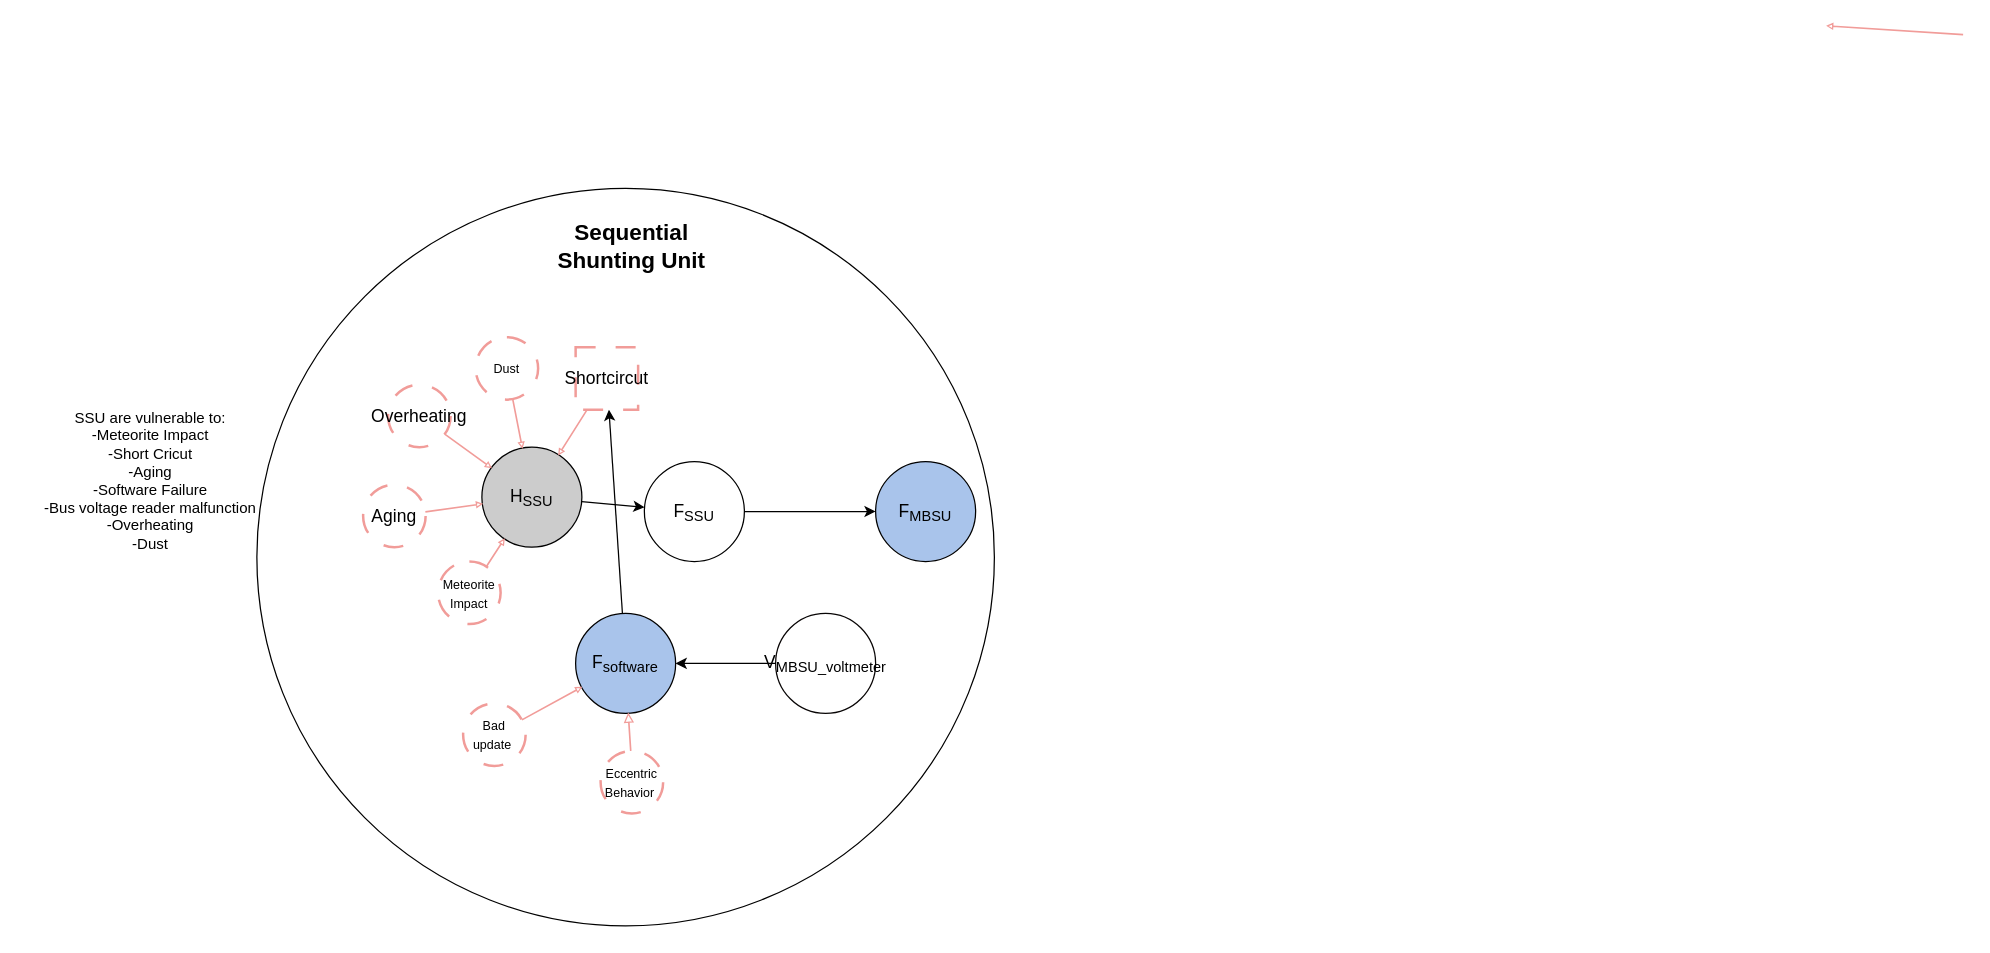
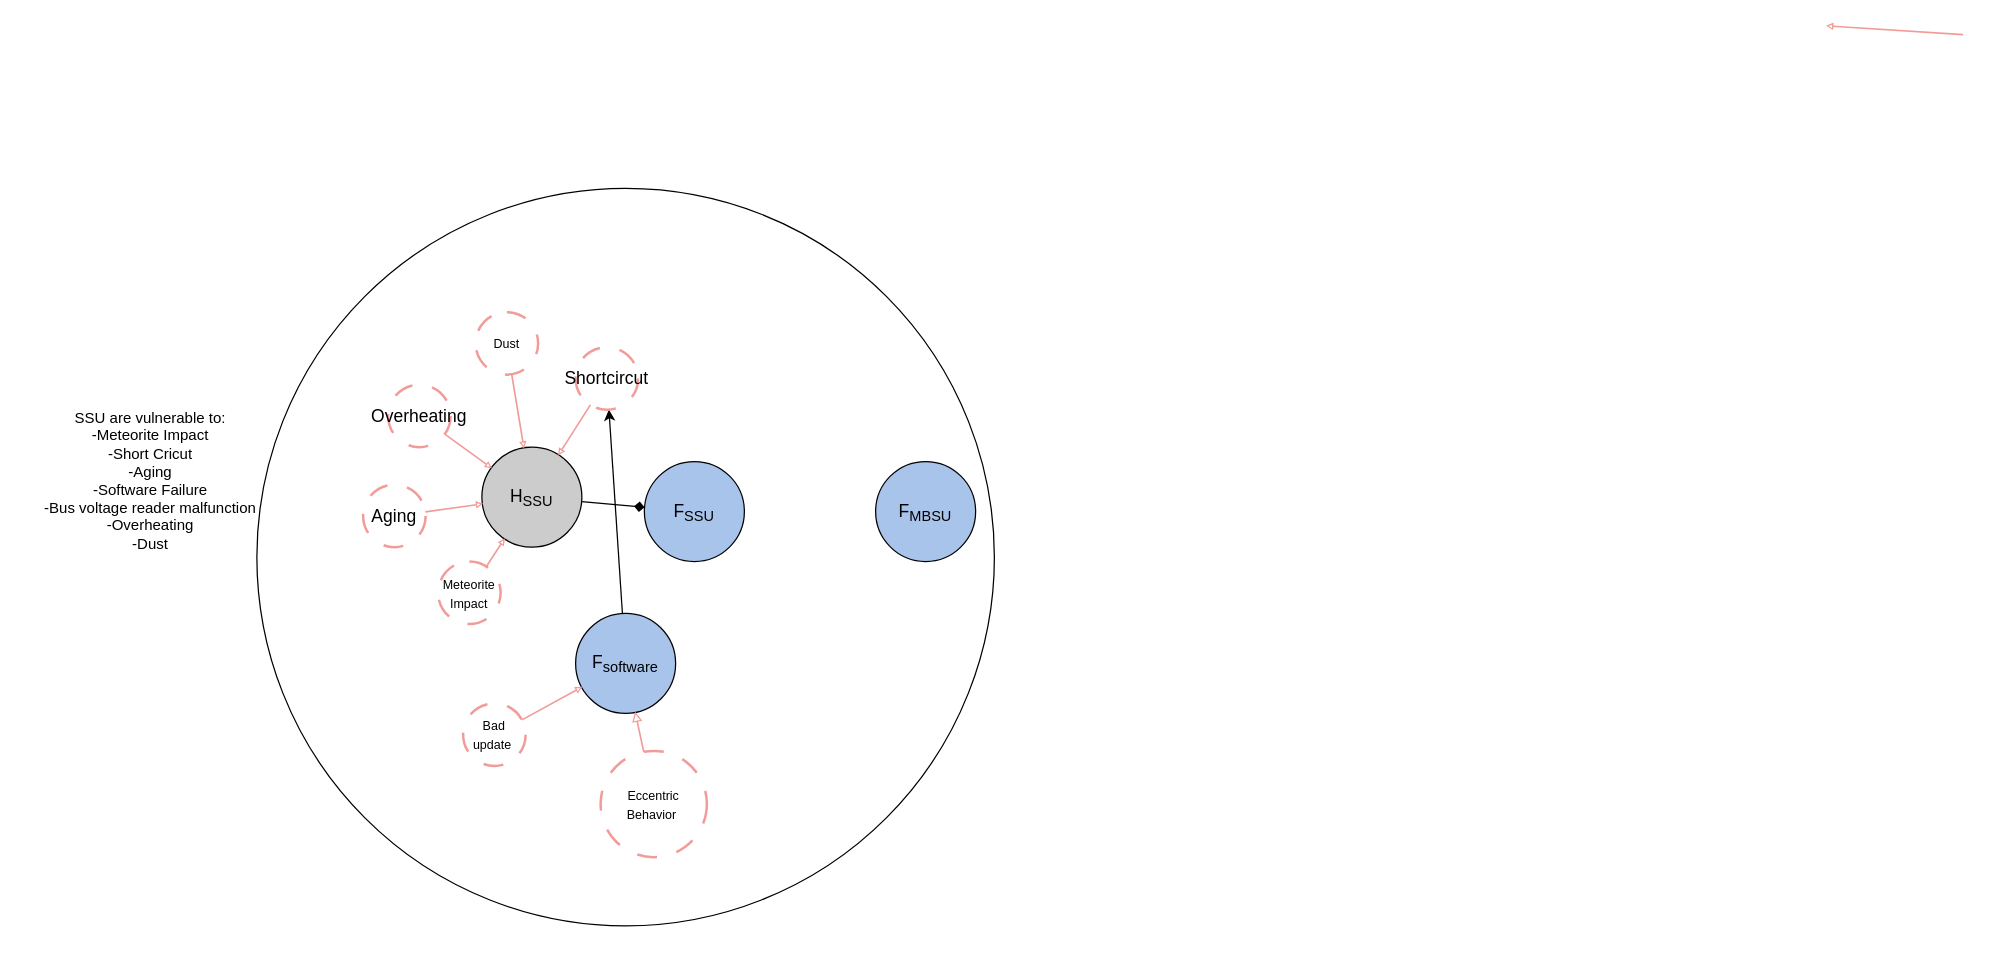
  <mxCell id="0" />
  <mxCell id="1" parent="0" />
  <mxCell id="2" value="" style="ellipse;whiteSpace=wrap;html=1;aspect=fixed;" vertex="1" parent="1"><mxGeometry x="205" y="150" width="590" height="590" as="geometry" /></mxCell>
  <mxCell id="3" value="SSU are vulnerable to:&lt;br&gt;-Meteorite Impact&lt;br&gt;-Short Cricut&lt;br&gt;-Aging&lt;br&gt;-Software Failure&lt;br&gt;-Bus voltage reader malfunction&lt;br&gt;-Overheating&lt;br&gt;-Dust" style="text;html=1;strokeColor=none;fillColor=none;align=center;verticalAlign=middle;whiteSpace=wrap;rounded=0;" vertex="1" parent="1"><mxGeometry x="20" y="368.5" width="200" height="30" as="geometry" /></mxCell>
  <mxCell id="4" value="" style="shape=flexArrow;endArrow=classic;html=1;rounded=0;exitX=0;exitY=0.5;exitDx=0;exitDy=0;width=0.323;endSize=1.065;endWidth=2.981;strokeColor=#F19C99;entryX=1.02;entryY=0.76;entryDx=0;entryDy=0;entryPerimeter=0;" edge="1" parent="1"><mxGeometry width="50" height="50" relative="1" as="geometry"><mxPoint x="1570" y="27" as="sourcePoint" /><mxPoint x="1461" y="20" as="targetPoint" /></mxGeometry></mxCell>
- <mxCell id="5" value="&lt;font style=&quot;font-size: 14px;&quot;&gt;F&lt;sub&gt;SSU&lt;/sub&gt;&lt;/font&gt;" style="ellipse;whiteSpace=wrap;html=1;aspect=fixed;fillColor=#ffffff;" vertex="1" parent="1"><mxGeometry x="515" y="368.5" width="80" height="80" as="geometry" /></mxCell>
+ <mxCell id="5" value="&lt;font style=&quot;font-size: 14px;&quot;&gt;F&lt;sub&gt;SSU&lt;/sub&gt;&lt;/font&gt;" style="ellipse;whiteSpace=wrap;html=1;aspect=fixed;fillColor=#A9C4EB;" vertex="1" parent="1"><mxGeometry x="515" y="368.5" width="80" height="80" as="geometry" /></mxCell>
  <mxCell id="6" value="&lt;font style=&quot;font-size: 14px;&quot;&gt;F&lt;sub&gt;MBSU&lt;/sub&gt;&lt;/font&gt;" style="ellipse;whiteSpace=wrap;html=1;aspect=fixed;fillColor=#A9C4EB;" vertex="1" parent="1"><mxGeometry x="700" y="368.5" width="80" height="80" as="geometry" /></mxCell>
  <mxCell id="7" value="&lt;font style=&quot;font-size: 14px;&quot;&gt;H&lt;sub&gt;SSU&lt;/sub&gt;&lt;/font&gt;" style="ellipse;whiteSpace=wrap;html=1;aspect=fixed;fillColor=#CCCCCC;" vertex="1" parent="1"><mxGeometry x="385" y="357" width="80" height="80" as="geometry" /></mxCell>
  <mxCell id="8" value="&lt;font style=&quot;font-size: 14px;&quot;&gt;Aging&lt;/font&gt;" style="ellipse;whiteSpace=wrap;html=1;aspect=fixed;fillColor=#FFFFFF;strokeColor=#F19C99;strokeWidth=2;dashed=1;dashPattern=8 8;" vertex="1" parent="1"><mxGeometry x="290" y="387" width="50" height="50" as="geometry" /></mxCell>
  <mxCell id="9" value="&lt;font size=&quot;1&quot;&gt;Bad update&lt;/font&gt;&lt;font style=&quot;font-size: 10px;&quot;&gt;&amp;nbsp;&lt;/font&gt;" style="ellipse;whiteSpace=wrap;html=1;aspect=fixed;fillColor=#FFFFFF;strokeColor=#F19C99;strokeWidth=2;dashed=1;dashPattern=8 8;" vertex="1" parent="1"><mxGeometry x="370" y="562" width="50" height="50" as="geometry" /></mxCell>
- <mxCell id="10" value="&lt;font size=&quot;1&quot;&gt;Eccentric Behavior&amp;nbsp;&lt;/font&gt;" style="ellipse;whiteSpace=wrap;html=1;aspect=fixed;fillColor=#FFFFFF;strokeColor=#F19C99;strokeWidth=2;dashed=1;dashPattern=8 8;" vertex="1" parent="1"><mxGeometry x="480" y="600" width="50" height="50" as="geometry" /></mxCell>
+ <mxCell id="10" value="&lt;font size=&quot;1&quot;&gt;Eccentric Behavior&amp;nbsp;&lt;/font&gt;" style="ellipse;whiteSpace=wrap;html=1;aspect=fixed;fillColor=#FFFFFF;strokeColor=#F19C99;strokeWidth=2;dashed=1;dashPattern=8 8;" vertex="1" parent="1"><mxGeometry x="480" y="600" width="85" height="85" as="geometry" /></mxCell>
  <mxCell id="11" value="&lt;font style=&quot;font-size: 10px;&quot;&gt;Meteorite Impact&lt;/font&gt;" style="ellipse;whiteSpace=wrap;html=1;aspect=fixed;fillColor=#FFFFFF;strokeColor=#F19C99;strokeWidth=2;dashed=1;dashPattern=8 8;direction=north;" vertex="1" parent="1"><mxGeometry x="350" y="448.5" width="50" height="50" as="geometry" /></mxCell>
  <mxCell id="12" value="&lt;font style=&quot;font-size: 14px;&quot;&gt;Overheating&lt;/font&gt;" style="ellipse;whiteSpace=wrap;html=1;aspect=fixed;fillColor=#FFFFFF;strokeColor=#F19C99;strokeWidth=2;dashed=1;dashPattern=8 8;" vertex="1" parent="1"><mxGeometry x="310" y="307" width="50" height="50" as="geometry" /></mxCell>
- <mxCell id="13" value="&lt;font style=&quot;font-size: 10px;&quot;&gt;Dust&lt;/font&gt;" style="ellipse;whiteSpace=wrap;html=1;aspect=fixed;fillColor=#FFFFFF;strokeColor=#F19C99;strokeWidth=2;dashed=1;dashPattern=8 8;direction=north;" vertex="1" parent="1"><mxGeometry x="380" y="269" width="50" height="50" as="geometry" /></mxCell>
+ <mxCell id="13" value="&lt;font style=&quot;font-size: 10px;&quot;&gt;Dust&lt;/font&gt;" style="ellipse;whiteSpace=wrap;html=1;aspect=fixed;fillColor=#FFFFFF;strokeColor=#F19C99;strokeWidth=2;dashed=1;dashPattern=8 8;direction=north;" vertex="1" parent="1"><mxGeometry x="380" y="249" width="50" height="50" as="geometry" /></mxCell>
  <mxCell id="14" value="" style="shape=flexArrow;endArrow=classic;html=1;rounded=0;fillColor=#FFFFFF;width=0.323;endSize=1.065;endWidth=2.981;strokeColor=#F19C99;" edge="1" parent="1" source="11" target="7"><mxGeometry width="50" height="50" relative="1" as="geometry"><mxPoint x="823" y="494" as="sourcePoint" /><mxPoint x="842" y="455" as="targetPoint" /></mxGeometry></mxCell>
- <mxCell id="15" value="&lt;font style=&quot;font-size: 14px;&quot;&gt;V&lt;sub&gt;MBSU_voltmeter&lt;/sub&gt;&lt;/font&gt;" style="ellipse;whiteSpace=wrap;html=1;aspect=fixed;fillColor=#FFFFFF;strokeColor=#080505;strokeWidth=1;" vertex="1" parent="1"><mxGeometry x="620" y="490" width="80" height="80" as="geometry" /></mxCell>
  <mxCell id="16" value="" style="shape=flexArrow;endArrow=classic;html=1;rounded=0;width=0.323;endSize=1.065;endWidth=2.981;strokeColor=#F19C99;" edge="1" parent="1" source="8" target="7"><mxGeometry width="50" height="50" relative="1" as="geometry"><mxPoint x="1055" y="337" as="sourcePoint" /><mxPoint x="1070" y="387" as="targetPoint" /></mxGeometry></mxCell>
  <mxCell id="17" value="" style="shape=flexArrow;endArrow=classic;html=1;rounded=0;width=0.323;endSize=1.065;endWidth=2.981;strokeColor=#F19C99;" edge="1" parent="1" source="12" target="7"><mxGeometry width="50" height="50" relative="1" as="geometry"><mxPoint x="348" y="277" as="sourcePoint" /><mxPoint x="390" y="349" as="targetPoint" /></mxGeometry></mxCell>
  <mxCell id="18" value="&lt;span style=&quot;font-size: 14px;&quot;&gt;F&lt;sub&gt;software&lt;/sub&gt;&lt;/span&gt;" style="ellipse;whiteSpace=wrap;html=1;aspect=fixed;fillColor=#A9C4EB;" vertex="1" parent="1"><mxGeometry x="460" y="490" width="80" height="80" as="geometry" /></mxCell>
  <mxCell id="19" value="" style="shape=flexArrow;endArrow=classic;html=1;rounded=0;width=0.323;endSize=1.065;endWidth=2.981;strokeColor=#F19C99;" edge="1" parent="1" source="9" target="18"><mxGeometry width="50" height="50" relative="1" as="geometry"><mxPoint x="1055" y="337" as="sourcePoint" /><mxPoint x="1070" y="387" as="targetPoint" /></mxGeometry></mxCell>
  <mxCell id="20" value="" style="shape=flexArrow;endArrow=classic;html=1;rounded=0;width=0.323;endSize=1.88;endWidth=5.342;strokeColor=#F19C99;" edge="1" parent="1" source="10" target="18"><mxGeometry width="50" height="50" relative="1" as="geometry"><mxPoint x="248" y="596" as="sourcePoint" /><mxPoint x="403" y="532" as="targetPoint" /></mxGeometry></mxCell>
  <mxCell id="21" value="" style="endArrow=classic;html=1;rounded=0;" edge="1" parent="1" source="18" target="23"><mxGeometry width="50" height="50" relative="1" as="geometry"><mxPoint x="626" y="500" as="sourcePoint" /><mxPoint x="589" y="450" as="targetPoint" /></mxGeometry></mxCell>
- <mxCell id="22" value="" style="endArrow=classic;html=1;rounded=0;" edge="1" parent="1" source="7" target="5"><mxGeometry width="50" height="50" relative="1" as="geometry"><mxPoint x="479" y="500" as="sourcePoint" /><mxPoint x="536" y="446" as="targetPoint" /></mxGeometry></mxCell>
- <mxCell id="23" value="&lt;font style=&quot;font-size: 14px;&quot;&gt;Shortcircut&lt;/font&gt;" style="whiteSpace=wrap;html=1;aspect=fixed;fillColor=#FFFFFF;strokeColor=#F19C99;strokeWidth=2;dashed=1;dashPattern=8 8;rounded=0;" vertex="1" parent="1"><mxGeometry x="460" y="277" width="50" height="50" as="geometry" /></mxCell>
+ <mxCell id="22" value="" style="endArrow=diamond;html=1;rounded=0;" edge="1" parent="1" source="7" target="5"><mxGeometry width="50" height="50" relative="1" as="geometry"><mxPoint x="479" y="500" as="sourcePoint" /><mxPoint x="536" y="446" as="targetPoint" /></mxGeometry></mxCell>
+ <mxCell id="23" value="&lt;font style=&quot;font-size: 14px;&quot;&gt;Shortcircut&lt;/font&gt;" style="ellipse;whiteSpace=wrap;html=1;aspect=fixed;fillColor=#FFFFFF;strokeColor=#F19C99;strokeWidth=2;dashed=1;dashPattern=8 8;" vertex="1" parent="1"><mxGeometry x="460" y="277" width="50" height="50" as="geometry" /></mxCell>
  <mxCell id="24" value="" style="shape=flexArrow;endArrow=classic;html=1;rounded=0;width=0.323;endSize=1.065;endWidth=2.981;strokeColor=#F19C99;" edge="1" parent="1" source="23" target="7"><mxGeometry width="50" height="50" relative="1" as="geometry"><mxPoint x="435" y="310" as="sourcePoint" /><mxPoint x="435" y="352" as="targetPoint" /></mxGeometry></mxCell>
  <mxCell id="25" value="" style="shape=flexArrow;endArrow=classic;html=1;rounded=0;width=0.323;endSize=1.065;endWidth=2.981;strokeColor=#F19C99;" edge="1" parent="1" source="13" target="7"><mxGeometry width="50" height="50" relative="1" as="geometry"><mxPoint x="435" y="310" as="sourcePoint" /><mxPoint x="435" y="367" as="targetPoint" /></mxGeometry></mxCell>
- <mxCell id="26" value="" style="endArrow=classic;html=1;rounded=0;" edge="1" parent="1" source="5" target="6"><mxGeometry width="50" height="50" relative="1" as="geometry"><mxPoint x="650" y="380" as="sourcePoint" /><mxPoint x="700" y="330" as="targetPoint" /></mxGeometry></mxCell>
- <mxCell id="27" value="&lt;b&gt;&lt;font style=&quot;font-size: 18px;&quot;&gt;Sequential Shunting Unit&lt;/font&gt;&lt;/b&gt;" style="text;html=1;strokeColor=none;fillColor=none;align=center;verticalAlign=middle;whiteSpace=wrap;rounded=0;" vertex="1" parent="1"><mxGeometry x="440" y="182" width="130" height="30" as="geometry" /></mxCell>
- <mxCell id="28" value="" style="endArrow=classic;html=1;rounded=0;" edge="1" parent="1" source="15" target="18"><mxGeometry width="50" height="50" relative="1" as="geometry"><mxPoint x="590" y="640" as="sourcePoint" /><mxPoint x="640" y="590" as="targetPoint" /></mxGeometry></mxCell>
